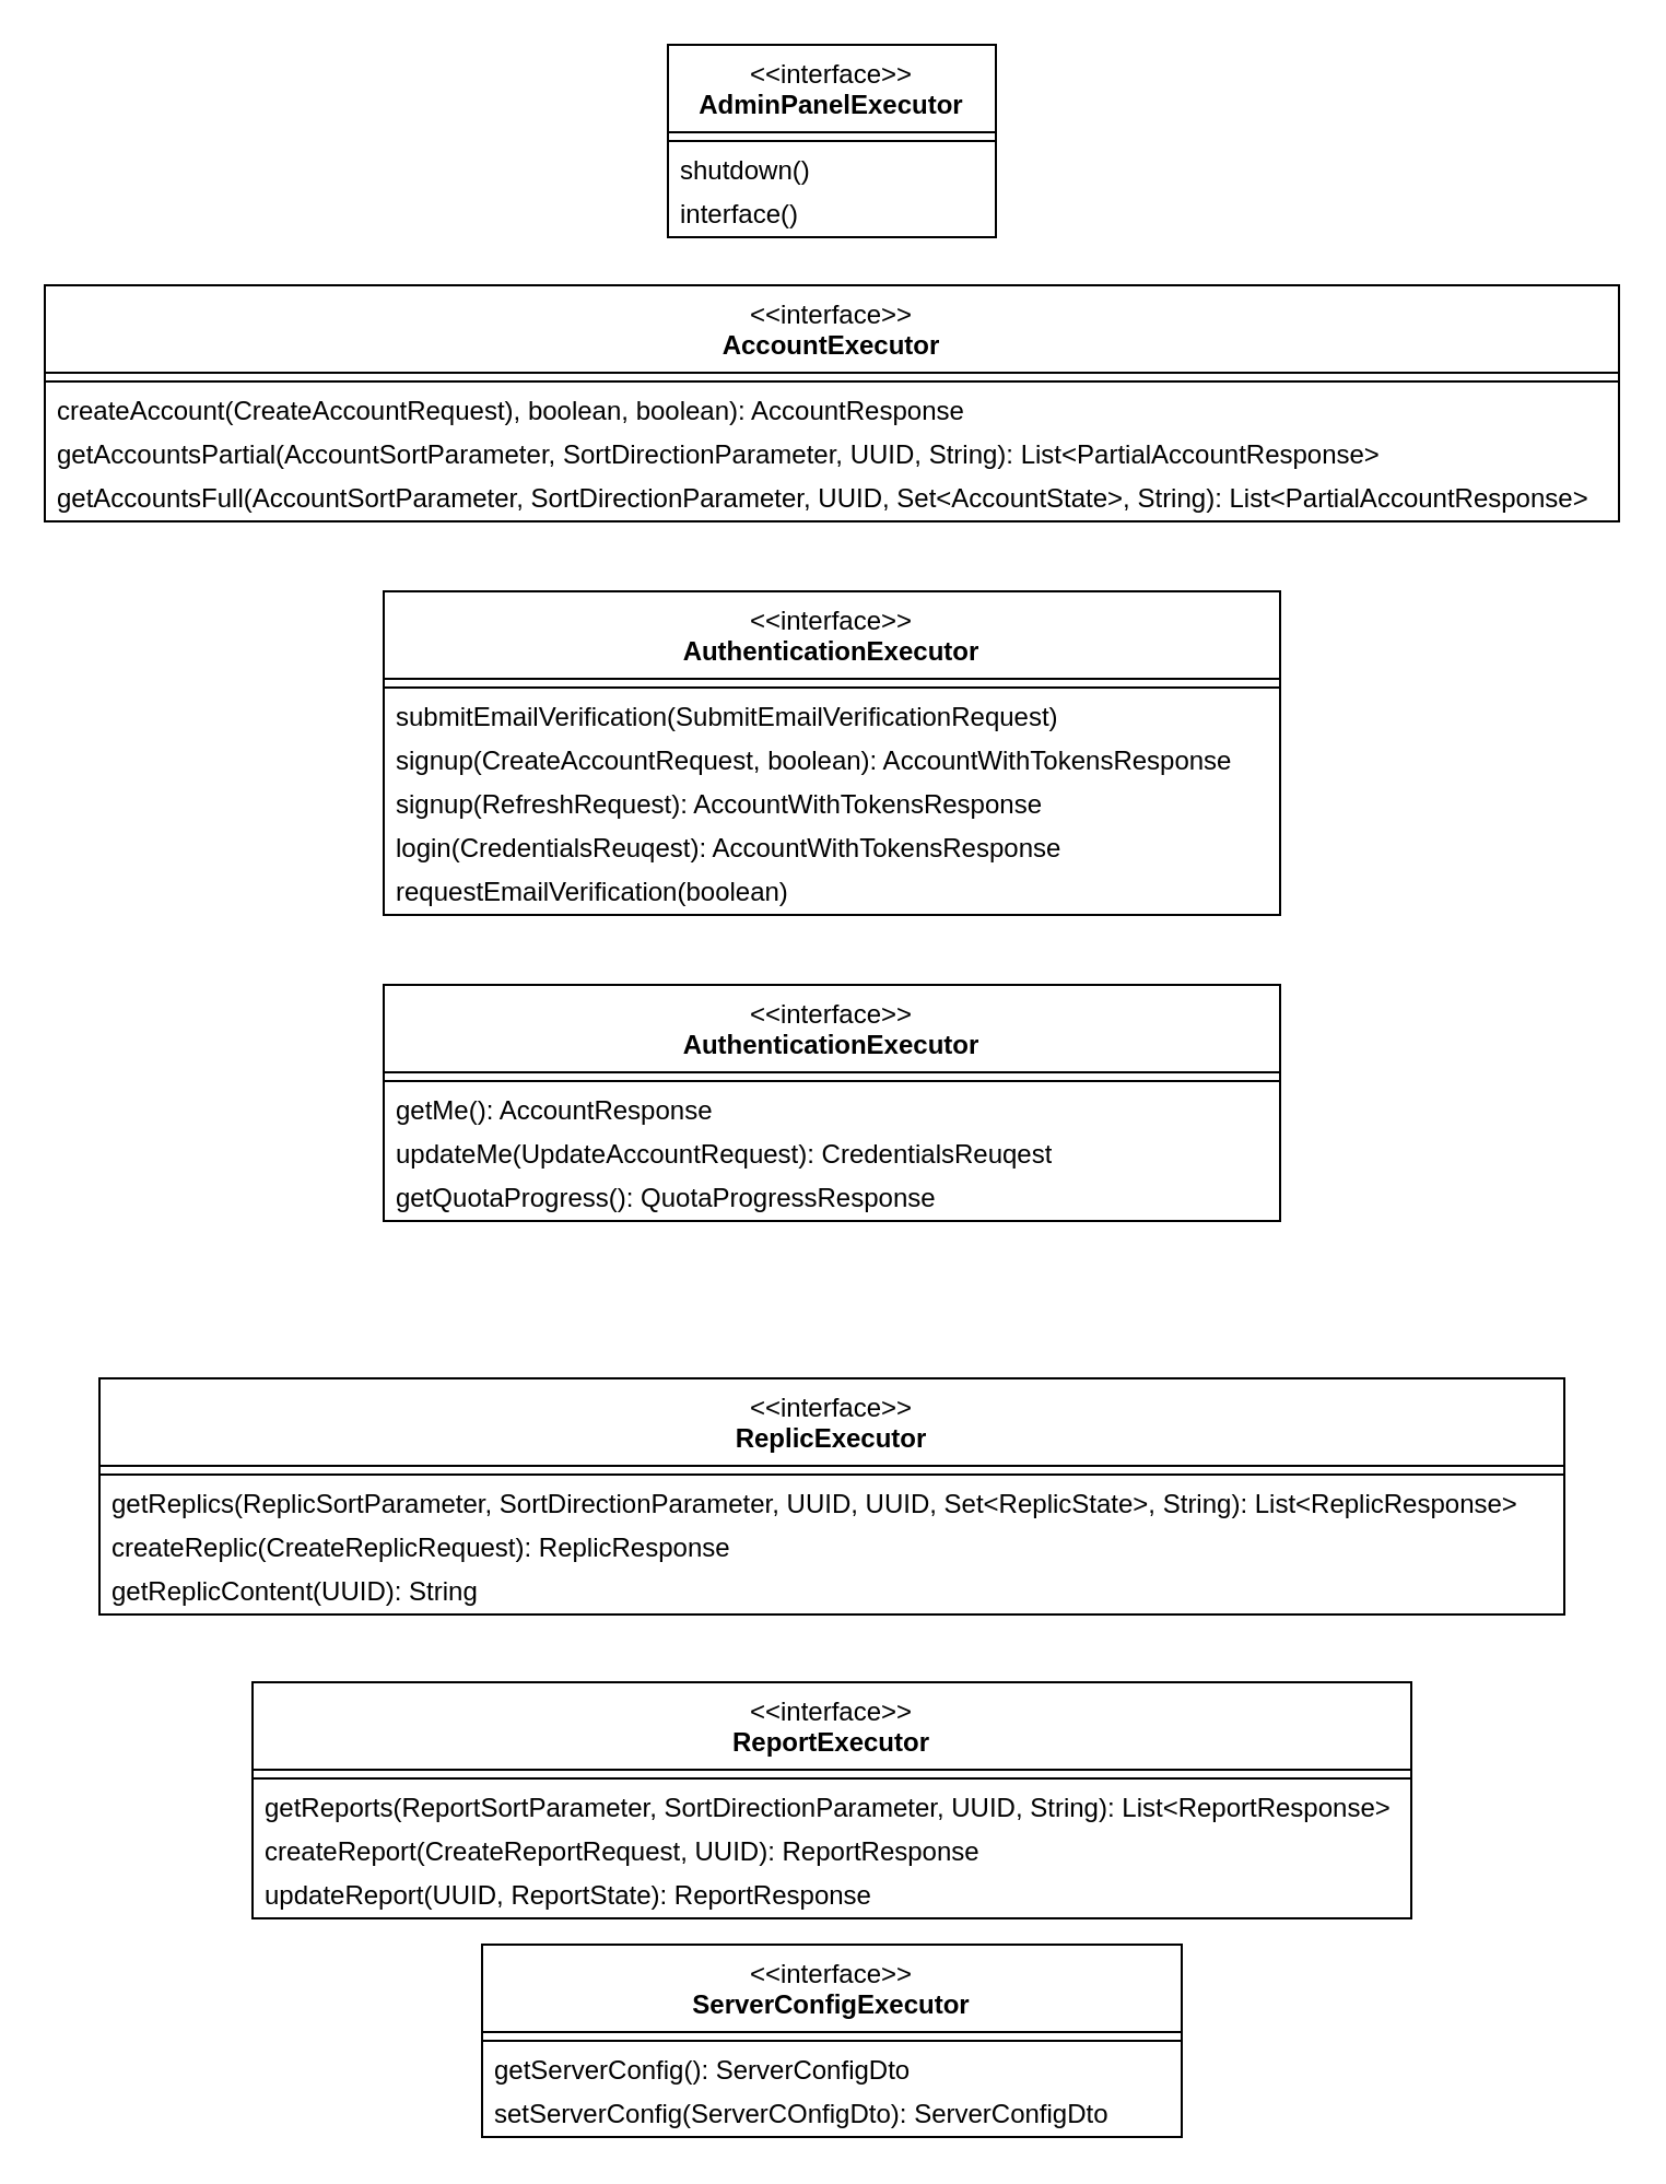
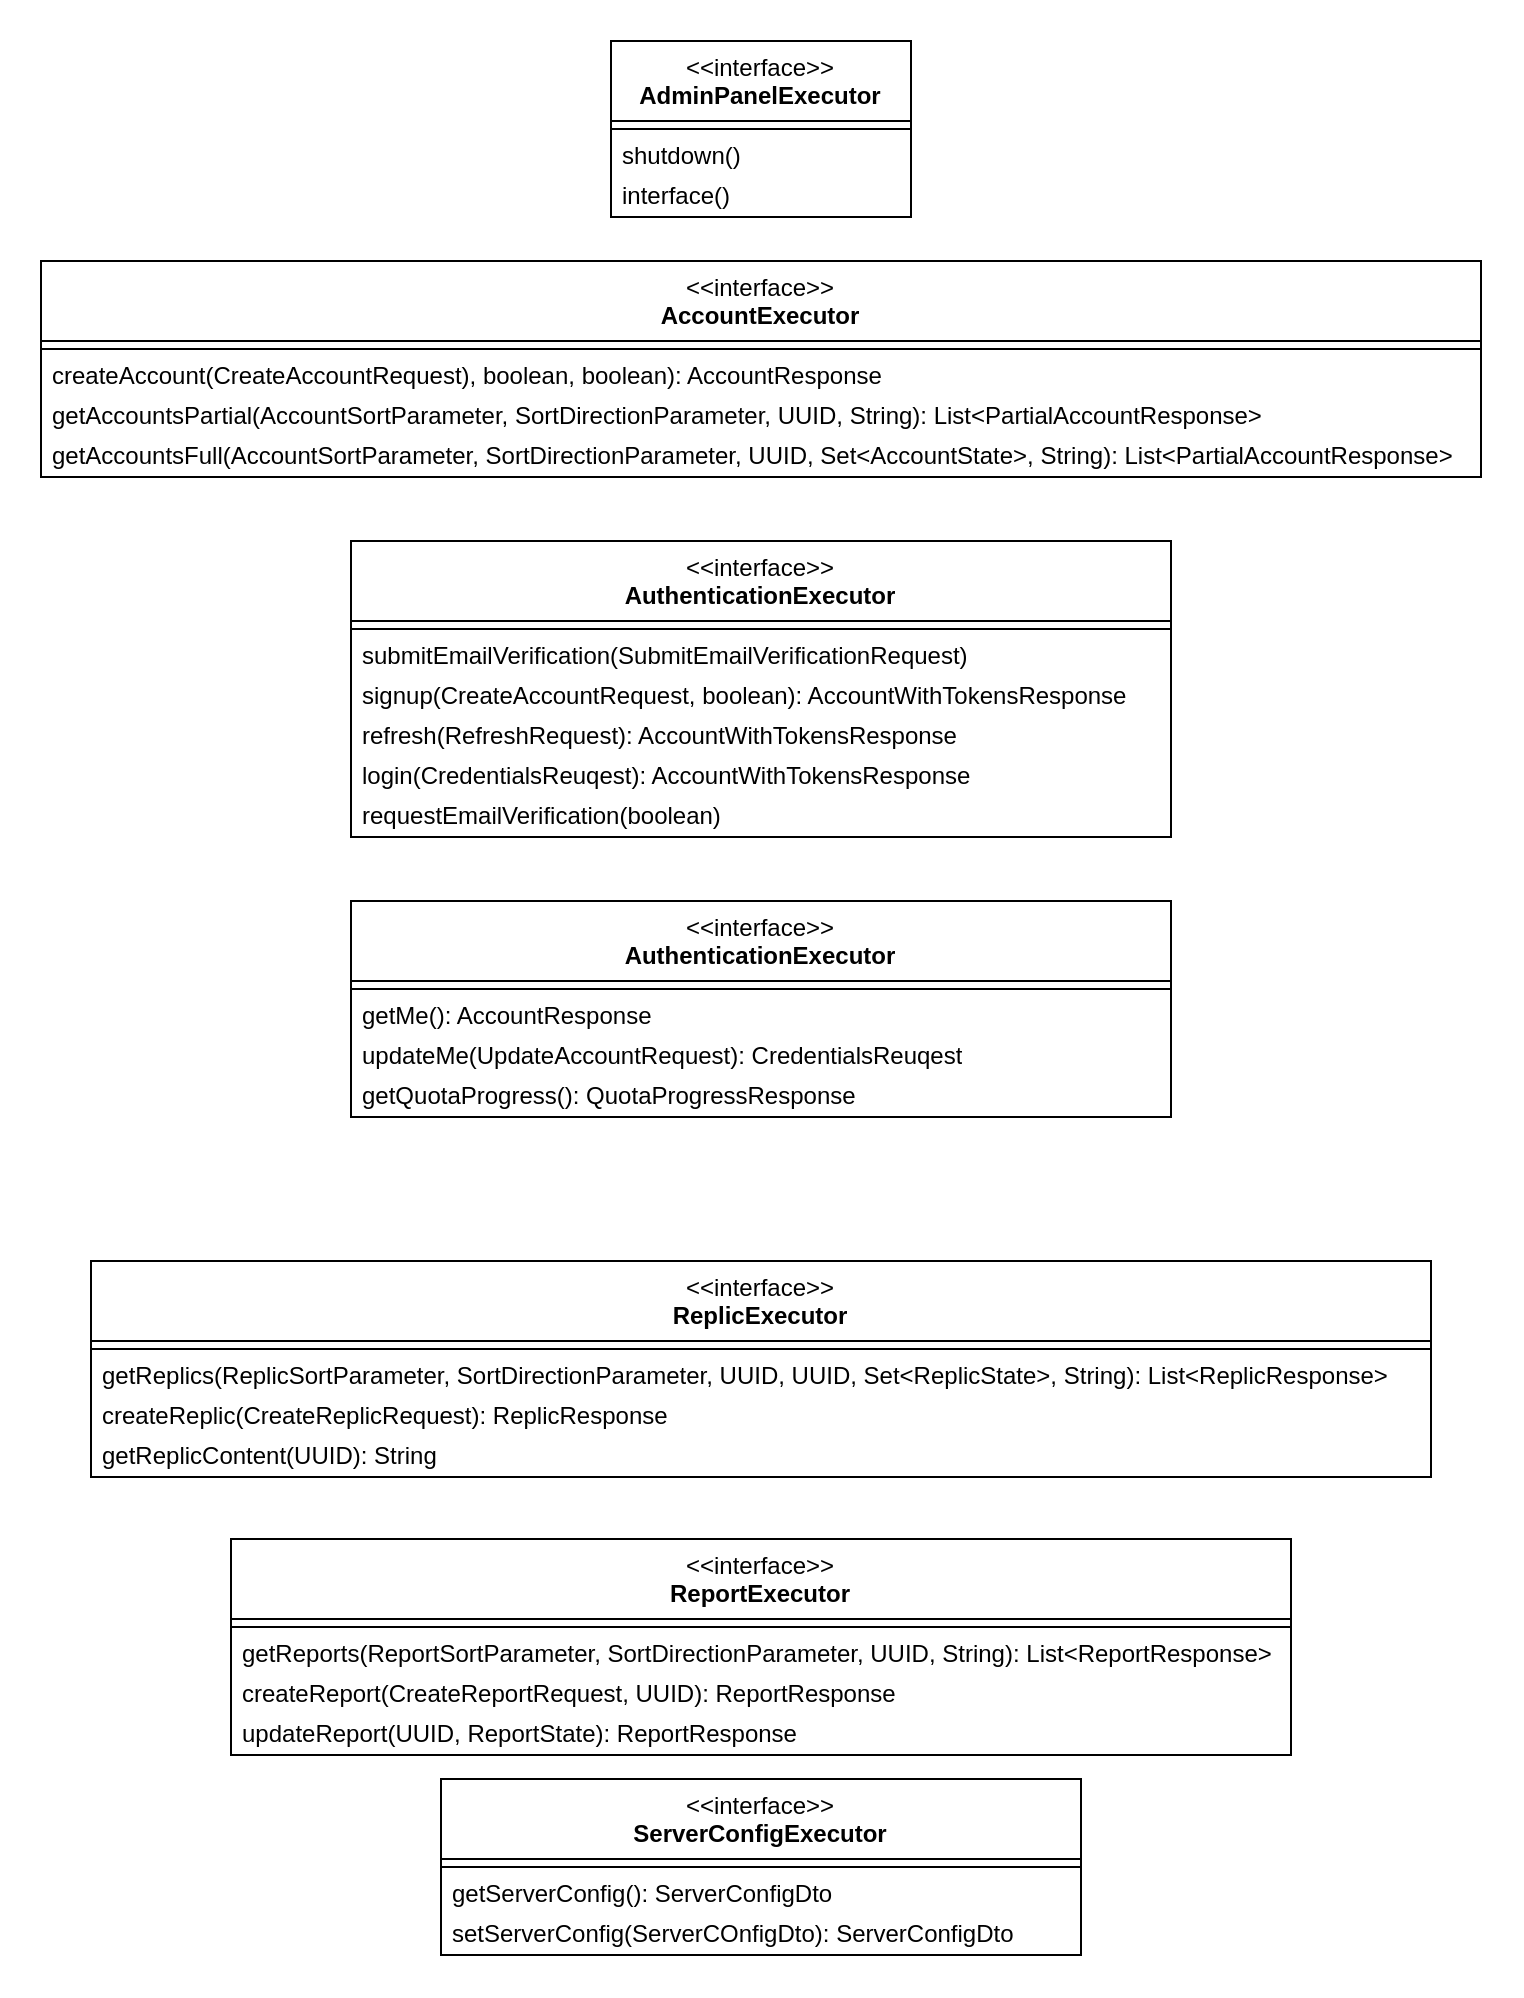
  <mxCell id="0" />
  <mxCell id="1" parent="0" />
  <mxCell id="2" value="&amp;lt;&amp;lt;interface&amp;gt;&amp;gt;&lt;br&gt;&lt;b&gt;AccountExecutor&lt;/b&gt;&lt;div&gt;&lt;br/&gt;&lt;/div&gt;" style="swimlane;fontStyle=0;align=center;verticalAlign=top;childLayout=stackLayout;horizontal=1;startSize=40;horizontalStack=0;resizeParent=1;resizeParentMax=0;resizeLast=0;collapsible=0;marginBottom=0;html=1;whiteSpace=wrap;" parent="1" vertex="1"><mxGeometry x="20" y="130" width="720" height="108" as="geometry" /></mxCell>
  <mxCell id="3" value="" style="line;strokeWidth=1;fillColor=none;align=left;verticalAlign=middle;spacingTop=-1;spacingLeft=3;spacingRight=3;rotatable=0;labelPosition=right;points=[];portConstraint=eastwest;" parent="2" vertex="1"><mxGeometry y="40" width="720" height="8" as="geometry" /></mxCell>
  <mxCell id="4" value="createAccount(CreateAccountRequest), boolean, boolean): AccountResponse" style="text;html=1;strokeColor=none;fillColor=none;align=left;verticalAlign=middle;spacingLeft=4;spacingRight=4;overflow=hidden;rotatable=0;points=[[0,0.5],[1,0.5]];portConstraint=eastwest;whiteSpace=wrap;" parent="2" vertex="1"><mxGeometry y="48" width="720" height="20" as="geometry" /></mxCell>
  <mxCell id="5" value="getAccountsPartial(AccountSortParameter, SortDirectionParameter, UUID, String): List&amp;lt;PartialAccountResponse&amp;gt;" style="text;html=1;strokeColor=none;fillColor=none;align=left;verticalAlign=middle;spacingLeft=4;spacingRight=4;overflow=hidden;rotatable=0;points=[[0,0.5],[1,0.5]];portConstraint=eastwest;whiteSpace=wrap;" parent="2" vertex="1"><mxGeometry y="68" width="720" height="20" as="geometry" /></mxCell>
  <mxCell id="6" value="getAccountsFull(AccountSortParameter, SortDirectionParameter, UUID, Set&amp;lt;AccountState&amp;gt;, String): List&amp;lt;PartialAccountResponse&amp;gt;" style="text;html=1;strokeColor=none;fillColor=none;align=left;verticalAlign=middle;spacingLeft=4;spacingRight=4;overflow=hidden;rotatable=0;points=[[0,0.5],[1,0.5]];portConstraint=eastwest;whiteSpace=wrap;" parent="2" vertex="1"><mxGeometry y="88" width="720" height="20" as="geometry" /></mxCell>
  <mxCell id="7" value="&amp;lt;&amp;lt;interface&amp;gt;&amp;gt;&lt;br&gt;&lt;b&gt;AdminPanelExecutor&lt;/b&gt;&lt;div&gt;&lt;br&gt;&lt;/div&gt;" style="swimlane;fontStyle=0;align=center;verticalAlign=top;childLayout=stackLayout;horizontal=1;startSize=40;horizontalStack=0;resizeParent=1;resizeParentMax=0;resizeLast=0;collapsible=0;marginBottom=0;html=1;whiteSpace=wrap;" parent="1" vertex="1"><mxGeometry x="305" y="20" width="150" height="88" as="geometry" /></mxCell>
  <mxCell id="8" value="" style="line;strokeWidth=1;fillColor=none;align=left;verticalAlign=middle;spacingTop=-1;spacingLeft=3;spacingRight=3;rotatable=0;labelPosition=right;points=[];portConstraint=eastwest;" parent="7" vertex="1"><mxGeometry y="40" width="150" height="8" as="geometry" /></mxCell>
  <mxCell id="9" value="shutdown()" style="text;html=1;strokeColor=none;fillColor=none;align=left;verticalAlign=middle;spacingLeft=4;spacingRight=4;overflow=hidden;rotatable=0;points=[[0,0.5],[1,0.5]];portConstraint=eastwest;whiteSpace=wrap;" parent="7" vertex="1"><mxGeometry y="48" width="150" height="20" as="geometry" /></mxCell>
  <mxCell id="10" value="interface()" style="text;html=1;strokeColor=none;fillColor=none;align=left;verticalAlign=middle;spacingLeft=4;spacingRight=4;overflow=hidden;rotatable=0;points=[[0,0.5],[1,0.5]];portConstraint=eastwest;whiteSpace=wrap;" parent="7" vertex="1"><mxGeometry y="68" width="150" height="20" as="geometry" /></mxCell>
  <mxCell id="11" value="&amp;lt;&amp;lt;interface&amp;gt;&amp;gt;&lt;br&gt;&lt;b&gt;AuthenticationExecutor&lt;/b&gt;&lt;div&gt;&lt;br&gt;&lt;/div&gt;" style="swimlane;fontStyle=0;align=center;verticalAlign=top;childLayout=stackLayout;horizontal=1;startSize=40;horizontalStack=0;resizeParent=1;resizeParentMax=0;resizeLast=0;collapsible=0;marginBottom=0;html=1;whiteSpace=wrap;" parent="1" vertex="1"><mxGeometry x="175" y="270" width="410" height="148" as="geometry" /></mxCell>
  <mxCell id="12" value="" style="line;strokeWidth=1;fillColor=none;align=left;verticalAlign=middle;spacingTop=-1;spacingLeft=3;spacingRight=3;rotatable=0;labelPosition=right;points=[];portConstraint=eastwest;" parent="11" vertex="1"><mxGeometry y="40" width="410" height="8" as="geometry" /></mxCell>
  <mxCell id="13" value="submitEmailVerification(SubmitEmailVerificationRequest)" style="text;html=1;strokeColor=none;fillColor=none;align=left;verticalAlign=middle;spacingLeft=4;spacingRight=4;overflow=hidden;rotatable=0;points=[[0,0.5],[1,0.5]];portConstraint=eastwest;whiteSpace=wrap;" parent="11" vertex="1"><mxGeometry y="48" width="410" height="20" as="geometry" /></mxCell>
  <mxCell id="14" value="signup(CreateAccountRequest, boolean): AccountWithTokensResponse" style="text;html=1;strokeColor=none;fillColor=none;align=left;verticalAlign=middle;spacingLeft=4;spacingRight=4;overflow=hidden;rotatable=0;points=[[0,0.5],[1,0.5]];portConstraint=eastwest;whiteSpace=wrap;" parent="11" vertex="1"><mxGeometry y="68" width="410" height="20" as="geometry" /></mxCell>
- <mxCell id="15" value="signup(RefreshRequest): AccountWithTokensResponse" style="text;html=1;strokeColor=none;fillColor=none;align=left;verticalAlign=middle;spacingLeft=4;spacingRight=4;overflow=hidden;rotatable=0;points=[[0,0.5],[1,0.5]];portConstraint=eastwest;whiteSpace=wrap;" parent="11" vertex="1"><mxGeometry y="88" width="410" height="20" as="geometry" /></mxCell>
+ <mxCell id="15" value="refresh(RefreshRequest): AccountWithTokensResponse" style="text;html=1;strokeColor=none;fillColor=none;align=left;verticalAlign=middle;spacingLeft=4;spacingRight=4;overflow=hidden;rotatable=0;points=[[0,0.5],[1,0.5]];portConstraint=eastwest;whiteSpace=wrap;" parent="11" vertex="1"><mxGeometry y="88" width="410" height="20" as="geometry" /></mxCell>
  <mxCell id="16" value="login(CredentialsReuqest): AccountWithTokensResponse" style="text;html=1;strokeColor=none;fillColor=none;align=left;verticalAlign=middle;spacingLeft=4;spacingRight=4;overflow=hidden;rotatable=0;points=[[0,0.5],[1,0.5]];portConstraint=eastwest;whiteSpace=wrap;" parent="11" vertex="1"><mxGeometry y="108" width="410" height="20" as="geometry" /></mxCell>
  <mxCell id="17" value="requestEmailVerification(boolean)" style="text;html=1;strokeColor=none;fillColor=none;align=left;verticalAlign=middle;spacingLeft=4;spacingRight=4;overflow=hidden;rotatable=0;points=[[0,0.5],[1,0.5]];portConstraint=eastwest;whiteSpace=wrap;" parent="11" vertex="1"><mxGeometry y="128" width="410" height="20" as="geometry" /></mxCell>
  <mxCell id="18" value="&amp;lt;&amp;lt;interface&amp;gt;&amp;gt;&lt;br&gt;&lt;b&gt;ReplicExecutor&lt;/b&gt;&lt;div&gt;&lt;br&gt;&lt;/div&gt;" style="swimlane;fontStyle=0;align=center;verticalAlign=top;childLayout=stackLayout;horizontal=1;startSize=40;horizontalStack=0;resizeParent=1;resizeParentMax=0;resizeLast=0;collapsible=0;marginBottom=0;html=1;whiteSpace=wrap;" parent="1" vertex="1"><mxGeometry x="45" y="630" width="670" height="108" as="geometry" /></mxCell>
  <mxCell id="19" value="" style="line;strokeWidth=1;fillColor=none;align=left;verticalAlign=middle;spacingTop=-1;spacingLeft=3;spacingRight=3;rotatable=0;labelPosition=right;points=[];portConstraint=eastwest;" parent="18" vertex="1"><mxGeometry y="40" width="670" height="8" as="geometry" /></mxCell>
  <mxCell id="20" value="getReplics(ReplicSortParameter, SortDirectionParameter, UUID, UUID, Set&amp;lt;ReplicState&amp;gt;, String): List&amp;lt;ReplicResponse&amp;gt;" style="text;html=1;strokeColor=none;fillColor=none;align=left;verticalAlign=middle;spacingLeft=4;spacingRight=4;overflow=hidden;rotatable=0;points=[[0,0.5],[1,0.5]];portConstraint=eastwest;whiteSpace=wrap;" parent="18" vertex="1"><mxGeometry y="48" width="670" height="20" as="geometry" /></mxCell>
  <mxCell id="21" value="createReplic(CreateReplicRequest): ReplicResponse" style="text;html=1;strokeColor=none;fillColor=none;align=left;verticalAlign=middle;spacingLeft=4;spacingRight=4;overflow=hidden;rotatable=0;points=[[0,0.5],[1,0.5]];portConstraint=eastwest;whiteSpace=wrap;" parent="18" vertex="1"><mxGeometry y="68" width="670" height="20" as="geometry" /></mxCell>
  <mxCell id="22" value="getReplicContent(UUID): String" style="text;html=1;strokeColor=none;fillColor=none;align=left;verticalAlign=middle;spacingLeft=4;spacingRight=4;overflow=hidden;rotatable=0;points=[[0,0.5],[1,0.5]];portConstraint=eastwest;whiteSpace=wrap;" parent="18" vertex="1"><mxGeometry y="88" width="670" height="20" as="geometry" /></mxCell>
  <mxCell id="23" value="&amp;lt;&amp;lt;interface&amp;gt;&amp;gt;&lt;br&gt;&lt;b&gt;ReportExecutor&lt;/b&gt;&lt;div&gt;&lt;br&gt;&lt;/div&gt;" style="swimlane;fontStyle=0;align=center;verticalAlign=top;childLayout=stackLayout;horizontal=1;startSize=40;horizontalStack=0;resizeParent=1;resizeParentMax=0;resizeLast=0;collapsible=0;marginBottom=0;html=1;whiteSpace=wrap;" parent="1" vertex="1"><mxGeometry x="115" y="769" width="530" height="108" as="geometry" /></mxCell>
  <mxCell id="24" value="" style="line;strokeWidth=1;fillColor=none;align=left;verticalAlign=middle;spacingTop=-1;spacingLeft=3;spacingRight=3;rotatable=0;labelPosition=right;points=[];portConstraint=eastwest;" parent="23" vertex="1"><mxGeometry y="40" width="530" height="8" as="geometry" /></mxCell>
  <mxCell id="25" value="getReports(ReportSortParameter, SortDirectionParameter, UUID, String): List&amp;lt;ReportResponse&amp;gt;" style="text;html=1;strokeColor=none;fillColor=none;align=left;verticalAlign=middle;spacingLeft=4;spacingRight=4;overflow=hidden;rotatable=0;points=[[0,0.5],[1,0.5]];portConstraint=eastwest;whiteSpace=wrap;" parent="23" vertex="1"><mxGeometry y="48" width="530" height="20" as="geometry" /></mxCell>
  <mxCell id="26" value="createReport(CreateReportRequest, UUID): ReportResponse" style="text;html=1;strokeColor=none;fillColor=none;align=left;verticalAlign=middle;spacingLeft=4;spacingRight=4;overflow=hidden;rotatable=0;points=[[0,0.5],[1,0.5]];portConstraint=eastwest;whiteSpace=wrap;" parent="23" vertex="1"><mxGeometry y="68" width="530" height="20" as="geometry" /></mxCell>
  <mxCell id="27" value="updateReport(UUID, ReportState): ReportResponse" style="text;html=1;strokeColor=none;fillColor=none;align=left;verticalAlign=middle;spacingLeft=4;spacingRight=4;overflow=hidden;rotatable=0;points=[[0,0.5],[1,0.5]];portConstraint=eastwest;whiteSpace=wrap;" vertex="1" parent="23"><mxGeometry y="88" width="530" height="20" as="geometry" /></mxCell>
  <mxCell id="28" value="&amp;lt;&amp;lt;interface&amp;gt;&amp;gt;&lt;br&gt;&lt;b&gt;ServerConfigExecutor&lt;/b&gt;&lt;div&gt;&lt;br&gt;&lt;/div&gt;" style="swimlane;fontStyle=0;align=center;verticalAlign=top;childLayout=stackLayout;horizontal=1;startSize=40;horizontalStack=0;resizeParent=1;resizeParentMax=0;resizeLast=0;collapsible=0;marginBottom=0;html=1;whiteSpace=wrap;" parent="1" vertex="1"><mxGeometry x="220" y="889" width="320" height="88" as="geometry" /></mxCell>
  <mxCell id="29" value="" style="line;strokeWidth=1;fillColor=none;align=left;verticalAlign=middle;spacingTop=-1;spacingLeft=3;spacingRight=3;rotatable=0;labelPosition=right;points=[];portConstraint=eastwest;" parent="28" vertex="1"><mxGeometry y="40" width="320" height="8" as="geometry" /></mxCell>
  <mxCell id="30" value="getServerConfig(): ServerConfigDto" style="text;html=1;strokeColor=none;fillColor=none;align=left;verticalAlign=middle;spacingLeft=4;spacingRight=4;overflow=hidden;rotatable=0;points=[[0,0.5],[1,0.5]];portConstraint=eastwest;whiteSpace=wrap;" parent="28" vertex="1"><mxGeometry y="48" width="320" height="20" as="geometry" /></mxCell>
  <mxCell id="31" value="setServerConfig(ServerCOnfigDto): ServerConfigDto" style="text;html=1;strokeColor=none;fillColor=none;align=left;verticalAlign=middle;spacingLeft=4;spacingRight=4;overflow=hidden;rotatable=0;points=[[0,0.5],[1,0.5]];portConstraint=eastwest;whiteSpace=wrap;" parent="28" vertex="1"><mxGeometry y="68" width="320" height="20" as="geometry" /></mxCell>
  <mxCell id="32" value="&amp;lt;&amp;lt;interface&amp;gt;&amp;gt;&lt;br&gt;&lt;b&gt;AuthenticationExecutor&lt;/b&gt;&lt;div&gt;&lt;br&gt;&lt;/div&gt;" style="swimlane;fontStyle=0;align=center;verticalAlign=top;childLayout=stackLayout;horizontal=1;startSize=40;horizontalStack=0;resizeParent=1;resizeParentMax=0;resizeLast=0;collapsible=0;marginBottom=0;html=1;whiteSpace=wrap;" vertex="1" parent="1"><mxGeometry x="175" y="450" width="410" height="108" as="geometry" /></mxCell>
  <mxCell id="33" value="" style="line;strokeWidth=1;fillColor=none;align=left;verticalAlign=middle;spacingTop=-1;spacingLeft=3;spacingRight=3;rotatable=0;labelPosition=right;points=[];portConstraint=eastwest;" vertex="1" parent="32"><mxGeometry y="40" width="410" height="8" as="geometry" /></mxCell>
  <mxCell id="34" value="getMe(): AccountResponse" style="text;html=1;strokeColor=none;fillColor=none;align=left;verticalAlign=middle;spacingLeft=4;spacingRight=4;overflow=hidden;rotatable=0;points=[[0,0.5],[1,0.5]];portConstraint=eastwest;whiteSpace=wrap;" vertex="1" parent="32"><mxGeometry y="48" width="410" height="20" as="geometry" /></mxCell>
  <mxCell id="35" value="updateMe(UpdateAccountRequest): CredentialsReuqest" style="text;html=1;strokeColor=none;fillColor=none;align=left;verticalAlign=middle;spacingLeft=4;spacingRight=4;overflow=hidden;rotatable=0;points=[[0,0.5],[1,0.5]];portConstraint=eastwest;whiteSpace=wrap;" vertex="1" parent="32"><mxGeometry y="68" width="410" height="20" as="geometry" /></mxCell>
  <mxCell id="36" value="getQuotaProgress(): QuotaProgressResponse" style="text;html=1;strokeColor=none;fillColor=none;align=left;verticalAlign=middle;spacingLeft=4;spacingRight=4;overflow=hidden;rotatable=0;points=[[0,0.5],[1,0.5]];portConstraint=eastwest;whiteSpace=wrap;" vertex="1" parent="32"><mxGeometry y="88" width="410" height="20" as="geometry" /></mxCell>
